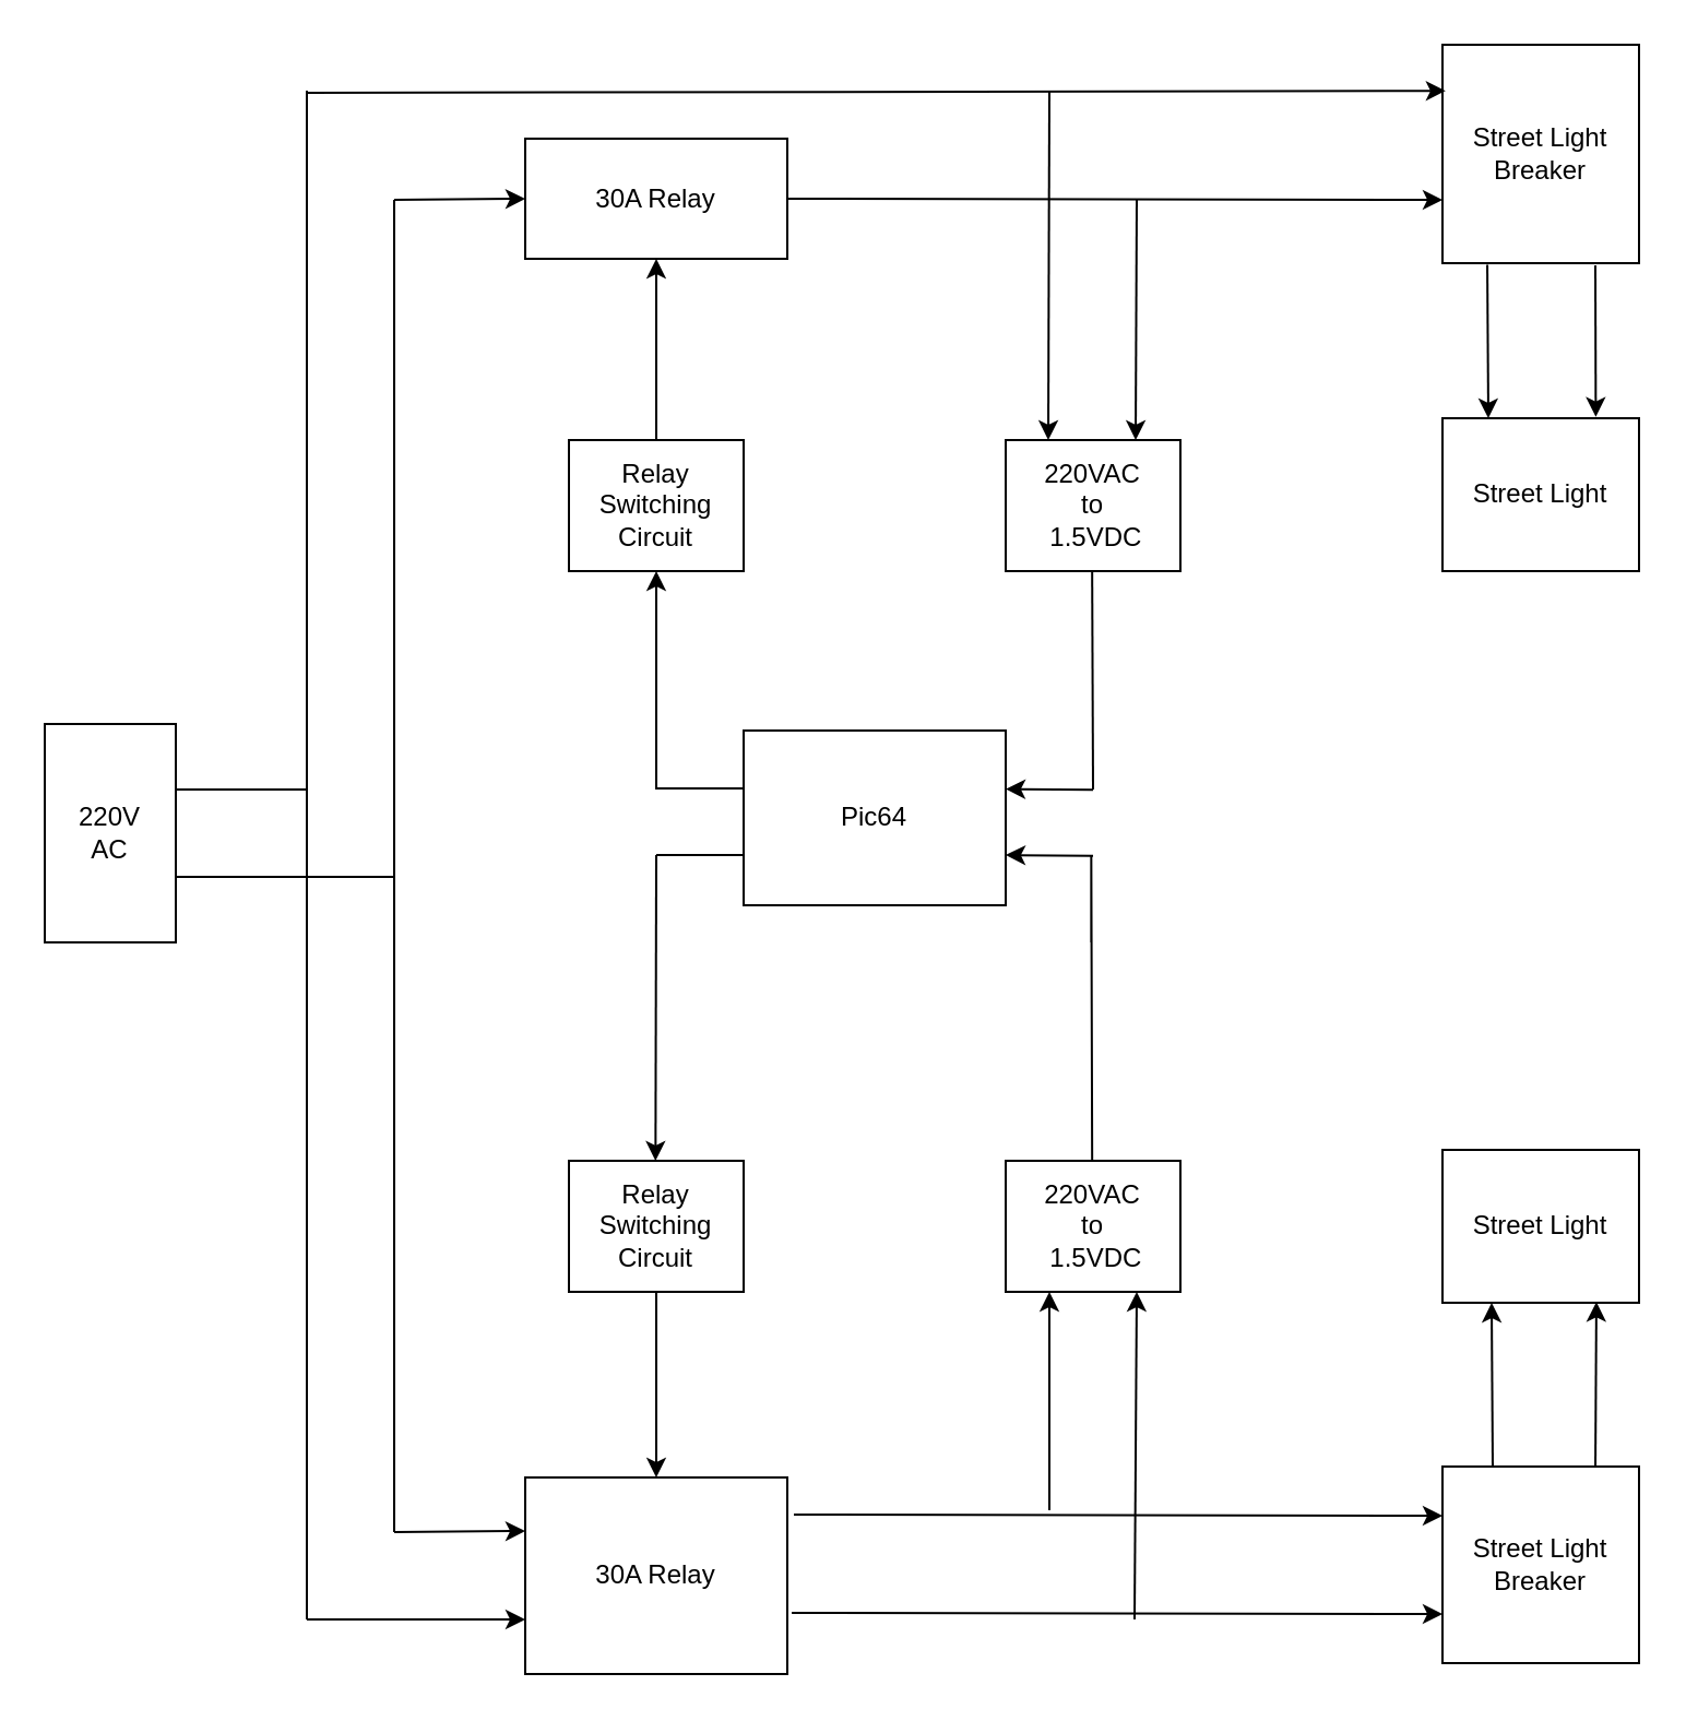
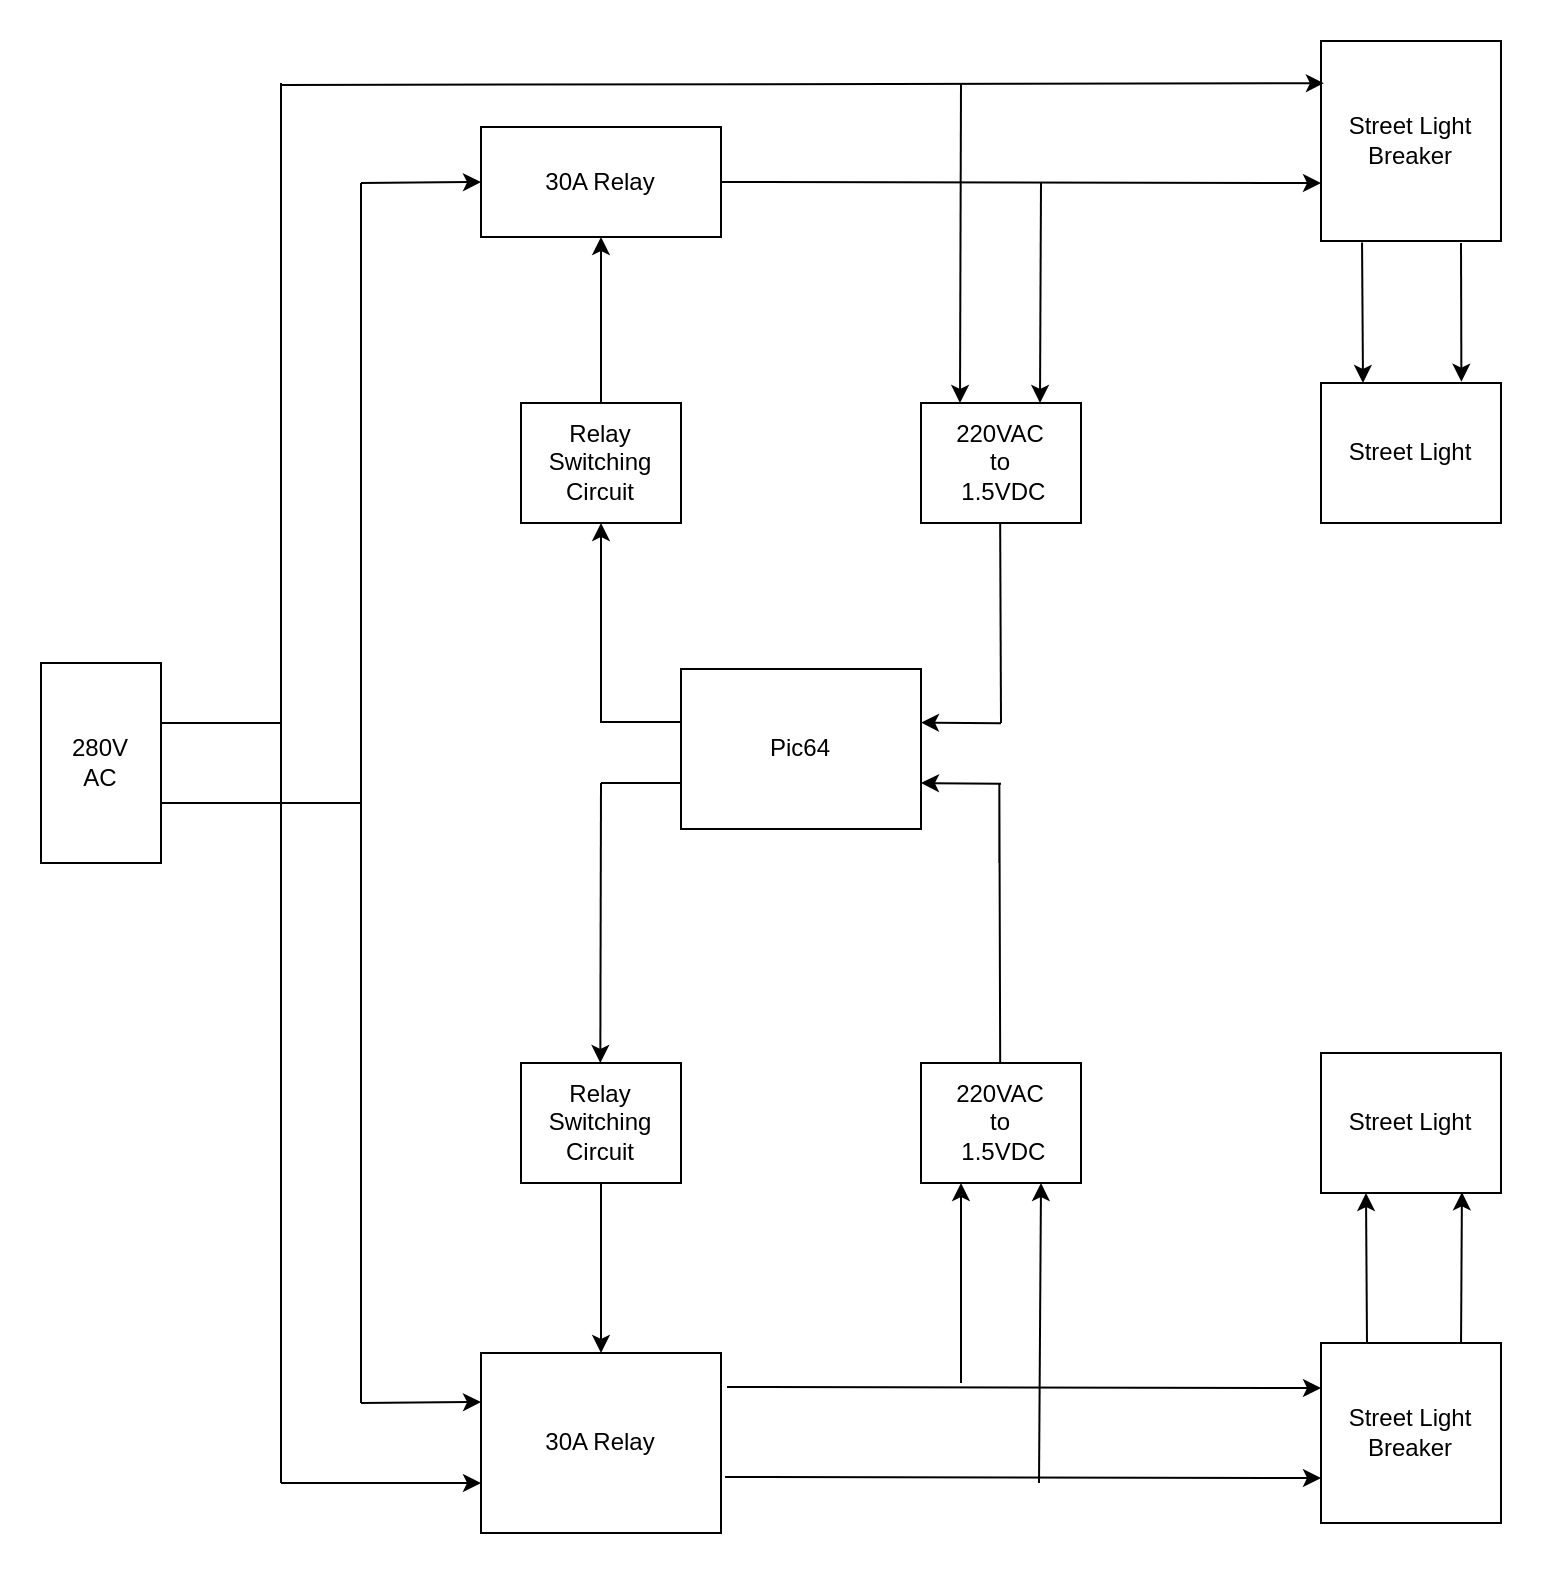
  <mxCell id="0" />
  <mxCell id="1" parent="0" />
- <mxCell id="2" value="220V&lt;br&gt;AC" style="rounded=0;whiteSpace=wrap;html=1;" parent="1" vertex="1"><mxGeometry x="20" y="331" width="60" height="100" as="geometry" /></mxCell>
+ <mxCell id="2" value="280V&lt;br&gt;AC" style="rounded=0;whiteSpace=wrap;html=1;" parent="1" vertex="1"><mxGeometry x="20" y="331" width="60" height="100" as="geometry" /></mxCell>
  <mxCell id="3" value="30A Relay" style="rounded=0;whiteSpace=wrap;html=1;" parent="1" vertex="1"><mxGeometry x="240" y="63" width="120" height="55" as="geometry" /></mxCell>
  <mxCell id="4" value="Street Light" style="rounded=0;whiteSpace=wrap;html=1;" parent="1" vertex="1"><mxGeometry x="660" y="191" width="90" height="70" as="geometry" /></mxCell>
  <mxCell id="5" value="&lt;span&gt;Street Light Breaker&lt;/span&gt;" style="rounded=0;whiteSpace=wrap;html=1;" parent="1" vertex="1"><mxGeometry x="660" y="20" width="90" height="100" as="geometry" /></mxCell>
  <mxCell id="6" value="220VAC &lt;br&gt;to&lt;br&gt;&amp;nbsp;1.5VDC" style="rounded=0;whiteSpace=wrap;html=1;" parent="1" vertex="1"><mxGeometry x="460" y="201" width="80" height="60" as="geometry" /></mxCell>
  <mxCell id="7" value="Relay Switching Circuit" style="rounded=0;whiteSpace=wrap;html=1;" parent="1" vertex="1"><mxGeometry x="260" y="201" width="80" height="60" as="geometry" /></mxCell>
  <mxCell id="8" value="" style="endArrow=classic;html=1;rounded=0;entryX=0;entryY=0.5;entryDx=0;entryDy=0;" parent="1" target="3" edge="1"><mxGeometry width="50" height="50" relative="1" as="geometry"><mxPoint x="180" y="91" as="sourcePoint" /><mxPoint x="240" y="111" as="targetPoint" /></mxGeometry></mxCell>
  <mxCell id="9" value="" style="endArrow=classic;html=1;rounded=0;entryX=0.016;entryY=0.211;entryDx=0;entryDy=0;entryPerimeter=0;" parent="1" target="5" edge="1"><mxGeometry width="50" height="50" relative="1" as="geometry"><mxPoint x="140" y="42" as="sourcePoint" /><mxPoint x="656.04" y="42" as="targetPoint" /></mxGeometry></mxCell>
  <mxCell id="10" value="" style="endArrow=classic;html=1;rounded=0;exitX=1;exitY=0.5;exitDx=0;exitDy=0;" parent="1" source="3" edge="1"><mxGeometry width="50" height="50" relative="1" as="geometry"><mxPoint x="405" y="107.25" as="sourcePoint" /><mxPoint x="660" y="91" as="targetPoint" /></mxGeometry></mxCell>
  <mxCell id="11" value="" style="endArrow=classic;html=1;rounded=0;" parent="1" edge="1"><mxGeometry width="50" height="50" relative="1" as="geometry"><mxPoint x="520" y="91" as="sourcePoint" /><mxPoint x="519.5" y="201" as="targetPoint" /></mxGeometry></mxCell>
  <mxCell id="12" value="" style="endArrow=classic;html=1;rounded=0;" parent="1" edge="1"><mxGeometry width="50" height="50" relative="1" as="geometry"><mxPoint x="480" y="41" as="sourcePoint" /><mxPoint x="479.5" y="201" as="targetPoint" /></mxGeometry></mxCell>
  <mxCell id="13" value="" style="endArrow=classic;html=1;rounded=0;entryX=0.78;entryY=-0.009;entryDx=0;entryDy=0;entryPerimeter=0;" parent="1" target="4" edge="1"><mxGeometry width="50" height="50" relative="1" as="geometry"><mxPoint x="730" y="121" as="sourcePoint" /><mxPoint x="731" y="191" as="targetPoint" /></mxGeometry></mxCell>
  <mxCell id="14" value="" style="endArrow=classic;html=1;rounded=0;exitX=0.228;exitY=1.007;exitDx=0;exitDy=0;exitPerimeter=0;" parent="1" source="5" edge="1"><mxGeometry width="50" height="50" relative="1" as="geometry"><mxPoint x="682.5" y="120" as="sourcePoint" /><mxPoint x="681" y="191" as="targetPoint" /></mxGeometry></mxCell>
  <mxCell id="15" value="" style="endArrow=classic;html=1;rounded=0;entryX=0.5;entryY=1;entryDx=0;entryDy=0;" parent="1" edge="1" target="3"><mxGeometry width="50" height="50" relative="1" as="geometry"><mxPoint x="300" y="201" as="sourcePoint" /><mxPoint x="299.83" y="136" as="targetPoint" /></mxGeometry></mxCell>
  <mxCell id="16" value="Pic64" style="rounded=0;whiteSpace=wrap;html=1;" parent="1" vertex="1"><mxGeometry x="340" y="334" width="120" height="80" as="geometry" /></mxCell>
  <mxCell id="17" value="" style="endArrow=none;html=1;rounded=0;" parent="1" edge="1"><mxGeometry width="50" height="50" relative="1" as="geometry"><mxPoint x="300" y="360.5" as="sourcePoint" /><mxPoint x="340" y="360.5" as="targetPoint" /></mxGeometry></mxCell>
  <mxCell id="18" value="" style="endArrow=classic;html=1;rounded=0;entryX=0.5;entryY=1;entryDx=0;entryDy=0;" parent="1" target="7" edge="1"><mxGeometry width="50" height="50" relative="1" as="geometry"><mxPoint x="300" y="361" as="sourcePoint" /><mxPoint x="299.58" y="311" as="targetPoint" /></mxGeometry></mxCell>
  <mxCell id="19" value="" style="endArrow=classic;html=1;rounded=0;" parent="1" edge="1"><mxGeometry width="50" height="50" relative="1" as="geometry"><mxPoint x="500" y="361.18" as="sourcePoint" /><mxPoint x="460" y="360.76" as="targetPoint" /></mxGeometry></mxCell>
  <mxCell id="20" value="" style="endArrow=none;html=1;rounded=0;" parent="1" edge="1"><mxGeometry width="50" height="50" relative="1" as="geometry"><mxPoint x="499.58" y="261" as="sourcePoint" /><mxPoint x="500" y="361" as="targetPoint" /></mxGeometry></mxCell>
  <mxCell id="21" value="30A Relay" style="rounded=0;whiteSpace=wrap;html=1;" parent="1" vertex="1"><mxGeometry x="240" y="676" width="120" height="90" as="geometry" /></mxCell>
  <mxCell id="22" value="Street Light" style="rounded=0;whiteSpace=wrap;html=1;" parent="1" vertex="1"><mxGeometry x="660" y="526" width="90" height="70" as="geometry" /></mxCell>
  <mxCell id="23" value="&lt;span&gt;Street Light Breaker&lt;/span&gt;" style="rounded=0;whiteSpace=wrap;html=1;" parent="1" vertex="1"><mxGeometry x="660" y="671" width="90" height="90" as="geometry" /></mxCell>
  <mxCell id="24" value="220VAC &lt;br&gt;to&lt;br&gt;&amp;nbsp;1.5VDC" style="rounded=0;whiteSpace=wrap;html=1;" parent="1" vertex="1"><mxGeometry x="460" y="531" width="80" height="60" as="geometry" /></mxCell>
  <mxCell id="25" value="Relay Switching Circuit" style="rounded=0;whiteSpace=wrap;html=1;" parent="1" vertex="1"><mxGeometry x="260" y="531" width="80" height="60" as="geometry" /></mxCell>
  <mxCell id="26" value="" style="endArrow=classic;html=1;rounded=0;entryX=0;entryY=0.25;entryDx=0;entryDy=0;" parent="1" edge="1"><mxGeometry width="50" height="50" relative="1" as="geometry"><mxPoint x="180" y="701" as="sourcePoint" /><mxPoint x="240" y="700.5" as="targetPoint" /></mxGeometry></mxCell>
  <mxCell id="27" value="" style="endArrow=classic;html=1;rounded=0;entryX=0;entryY=0.25;entryDx=0;entryDy=0;" parent="1" edge="1"><mxGeometry width="50" height="50" relative="1" as="geometry"><mxPoint x="140" y="741" as="sourcePoint" /><mxPoint x="240" y="741" as="targetPoint" /></mxGeometry></mxCell>
  <mxCell id="28" value="" style="endArrow=classic;html=1;rounded=0;entryX=0;entryY=0.25;entryDx=0;entryDy=0;exitX=1.025;exitY=0.189;exitDx=0;exitDy=0;exitPerimeter=0;" parent="1" source="21" target="23" edge="1"><mxGeometry width="50" height="50" relative="1" as="geometry"><mxPoint x="405" y="694.75" as="sourcePoint" /><mxPoint x="525" y="694.25" as="targetPoint" /></mxGeometry></mxCell>
  <mxCell id="29" value="" style="endArrow=classic;html=1;rounded=0;entryX=0;entryY=0.75;entryDx=0;entryDy=0;exitX=1.017;exitY=0.689;exitDx=0;exitDy=0;exitPerimeter=0;" parent="1" source="21" target="23" edge="1"><mxGeometry width="50" height="50" relative="1" as="geometry"><mxPoint x="405" y="737.25" as="sourcePoint" /><mxPoint x="525" y="736.75" as="targetPoint" /></mxGeometry></mxCell>
  <mxCell id="30" value="" style="endArrow=classic;html=1;rounded=0;entryX=0.75;entryY=1;entryDx=0;entryDy=0;" parent="1" target="24" edge="1"><mxGeometry width="50" height="50" relative="1" as="geometry"><mxPoint x="519" y="741" as="sourcePoint" /><mxPoint x="519.5" y="831" as="targetPoint" /></mxGeometry></mxCell>
  <mxCell id="31" value="" style="endArrow=classic;html=1;rounded=0;entryX=0.25;entryY=1;entryDx=0;entryDy=0;" parent="1" target="24" edge="1"><mxGeometry width="50" height="50" relative="1" as="geometry"><mxPoint x="480" y="691" as="sourcePoint" /><mxPoint x="479.5" y="831" as="targetPoint" /></mxGeometry></mxCell>
  <mxCell id="32" value="" style="endArrow=classic;html=1;rounded=0;exitX=0.778;exitY=0;exitDx=0;exitDy=0;exitPerimeter=0;entryX=0.783;entryY=0.995;entryDx=0;entryDy=0;entryPerimeter=0;" parent="1" source="23" target="22" edge="1"><mxGeometry width="50" height="50" relative="1" as="geometry"><mxPoint x="730" y="661" as="sourcePoint" /><mxPoint x="730" y="601" as="targetPoint" /></mxGeometry></mxCell>
  <mxCell id="33" value="" style="endArrow=classic;html=1;rounded=0;entryX=0.25;entryY=1;entryDx=0;entryDy=0;" parent="1" target="22" edge="1"><mxGeometry width="50" height="50" relative="1" as="geometry"><mxPoint x="683" y="671" as="sourcePoint" /><mxPoint x="681" y="821" as="targetPoint" /></mxGeometry></mxCell>
  <mxCell id="34" value="" style="endArrow=classic;html=1;rounded=0;" parent="1" edge="1"><mxGeometry width="50" height="50" relative="1" as="geometry"><mxPoint x="300" y="391" as="sourcePoint" /><mxPoint x="299.66" y="531" as="targetPoint" /></mxGeometry></mxCell>
  <mxCell id="35" value="" style="endArrow=classic;html=1;rounded=0;entryX=0.5;entryY=0;entryDx=0;entryDy=0;exitX=0.5;exitY=1;exitDx=0;exitDy=0;" parent="1" source="25" target="21" edge="1"><mxGeometry width="50" height="50" relative="1" as="geometry"><mxPoint x="360" y="591" as="sourcePoint" /><mxPoint x="299.58" y="941" as="targetPoint" /></mxGeometry></mxCell>
  <mxCell id="36" value="" style="endArrow=none;html=1;rounded=0;" parent="1" edge="1"><mxGeometry width="50" height="50" relative="1" as="geometry"><mxPoint x="499.17" y="431" as="sourcePoint" /><mxPoint x="499.59" y="531" as="targetPoint" /><Array as="points"><mxPoint x="499.17" y="391" /></Array></mxGeometry></mxCell>
  <mxCell id="37" value="" style="endArrow=none;html=1;rounded=0;" parent="1" edge="1"><mxGeometry width="50" height="50" relative="1" as="geometry"><mxPoint x="300" y="391" as="sourcePoint" /><mxPoint x="340" y="391" as="targetPoint" /></mxGeometry></mxCell>
  <mxCell id="38" value="" style="endArrow=classic;html=1;rounded=0;" parent="1" edge="1"><mxGeometry width="50" height="50" relative="1" as="geometry"><mxPoint x="500" y="391.42" as="sourcePoint" /><mxPoint x="460" y="391" as="targetPoint" /></mxGeometry></mxCell>
  <mxCell id="39" value="" style="endArrow=none;html=1;rounded=0;" parent="1" edge="1"><mxGeometry width="50" height="50" relative="1" as="geometry"><mxPoint x="140" y="111" as="sourcePoint" /><mxPoint x="140" y="741" as="targetPoint" /><Array as="points"><mxPoint x="140" y="41" /></Array></mxGeometry></mxCell>
  <mxCell id="40" value="" style="endArrow=none;html=1;rounded=0;" parent="1" edge="1"><mxGeometry width="50" height="50" relative="1" as="geometry"><mxPoint x="180" y="151" as="sourcePoint" /><mxPoint x="180" y="701" as="targetPoint" /><Array as="points"><mxPoint x="180" y="91" /></Array></mxGeometry></mxCell>
  <mxCell id="41" value="" style="endArrow=none;html=1;rounded=0;" parent="1" edge="1"><mxGeometry width="50" height="50" relative="1" as="geometry"><mxPoint x="80" y="361" as="sourcePoint" /><mxPoint x="140" y="361" as="targetPoint" /></mxGeometry></mxCell>
  <mxCell id="42" value="" style="endArrow=none;html=1;rounded=0;" parent="1" edge="1"><mxGeometry width="50" height="50" relative="1" as="geometry"><mxPoint x="80" y="401" as="sourcePoint" /><mxPoint x="180" y="401" as="targetPoint" /></mxGeometry></mxCell>
